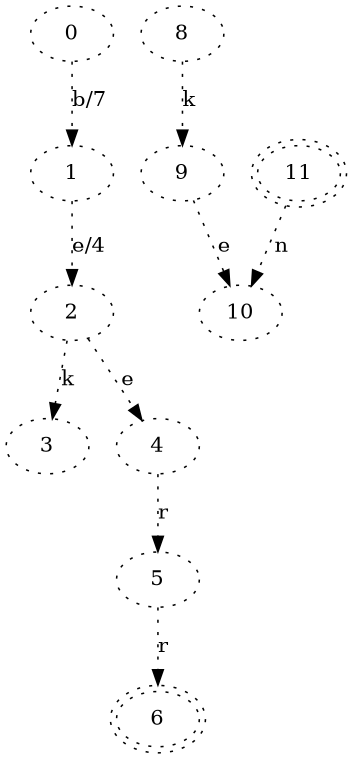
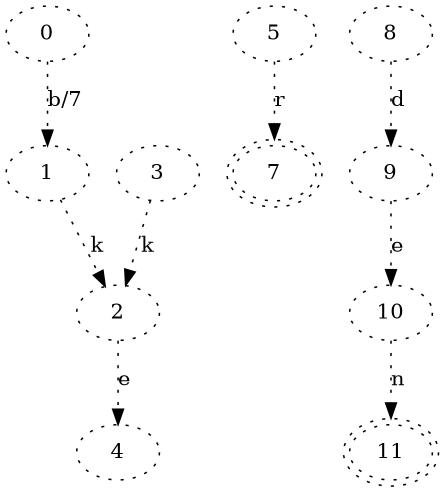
  digraph {
    labeljust=l
    labelloc=l
    rankdir=TB
    node [style=dotted]
    edge [style=dotted]
    0
    1
    2
    3
    4
    5
-   6 [peripheries=2]
+   6 [peripheries=2 label=7]
    8
    9
    10
    11 [peripheries=2]
    0 -> 1 [label="b/7"]
-   1 -> 2 [label="e/4"]
-   2 -> 3 [label=k]
+   1 -> 2 [label=k]
+   3 -> 2 [label=k]
    2 -> 4 [label=e]
-   4 -> 5 [label=r]
    5 -> 6 [label=r]
-   8 -> 9 [label=k]
+   8 -> 9 [label=d]
    9 -> 10 [label=e]
-   11 -> 10 [label=n]
+   10 -> 11 [label=n]
  }
